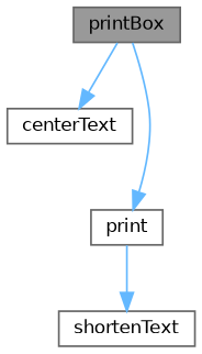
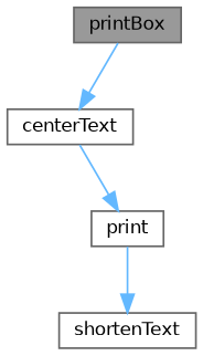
  digraph {
    rankdir=TB
    node [color=grey40 fillcolor=white fontname=Helvetica fontsize=10 shape=box style=filled]
    edge [color=steelblue1 fontname=Helvetica fontsize=10 labelfontname=Helvetica labelfontsize=10 style=solid]
    n1 [color=gray40 fillcolor=grey60 fontcolor=black height=0.2 label=printBox width=0.4]
    n2 [height=0.2 label=centerText width=0.4]
    n3 [height=0.2 label=print width=0.4]
    n4 [height=0.2 label=shortenText width=0.4]
    n1 -> n2
-   n1 -> n3
+   n2 -> n3
    n3 -> n4
  }
